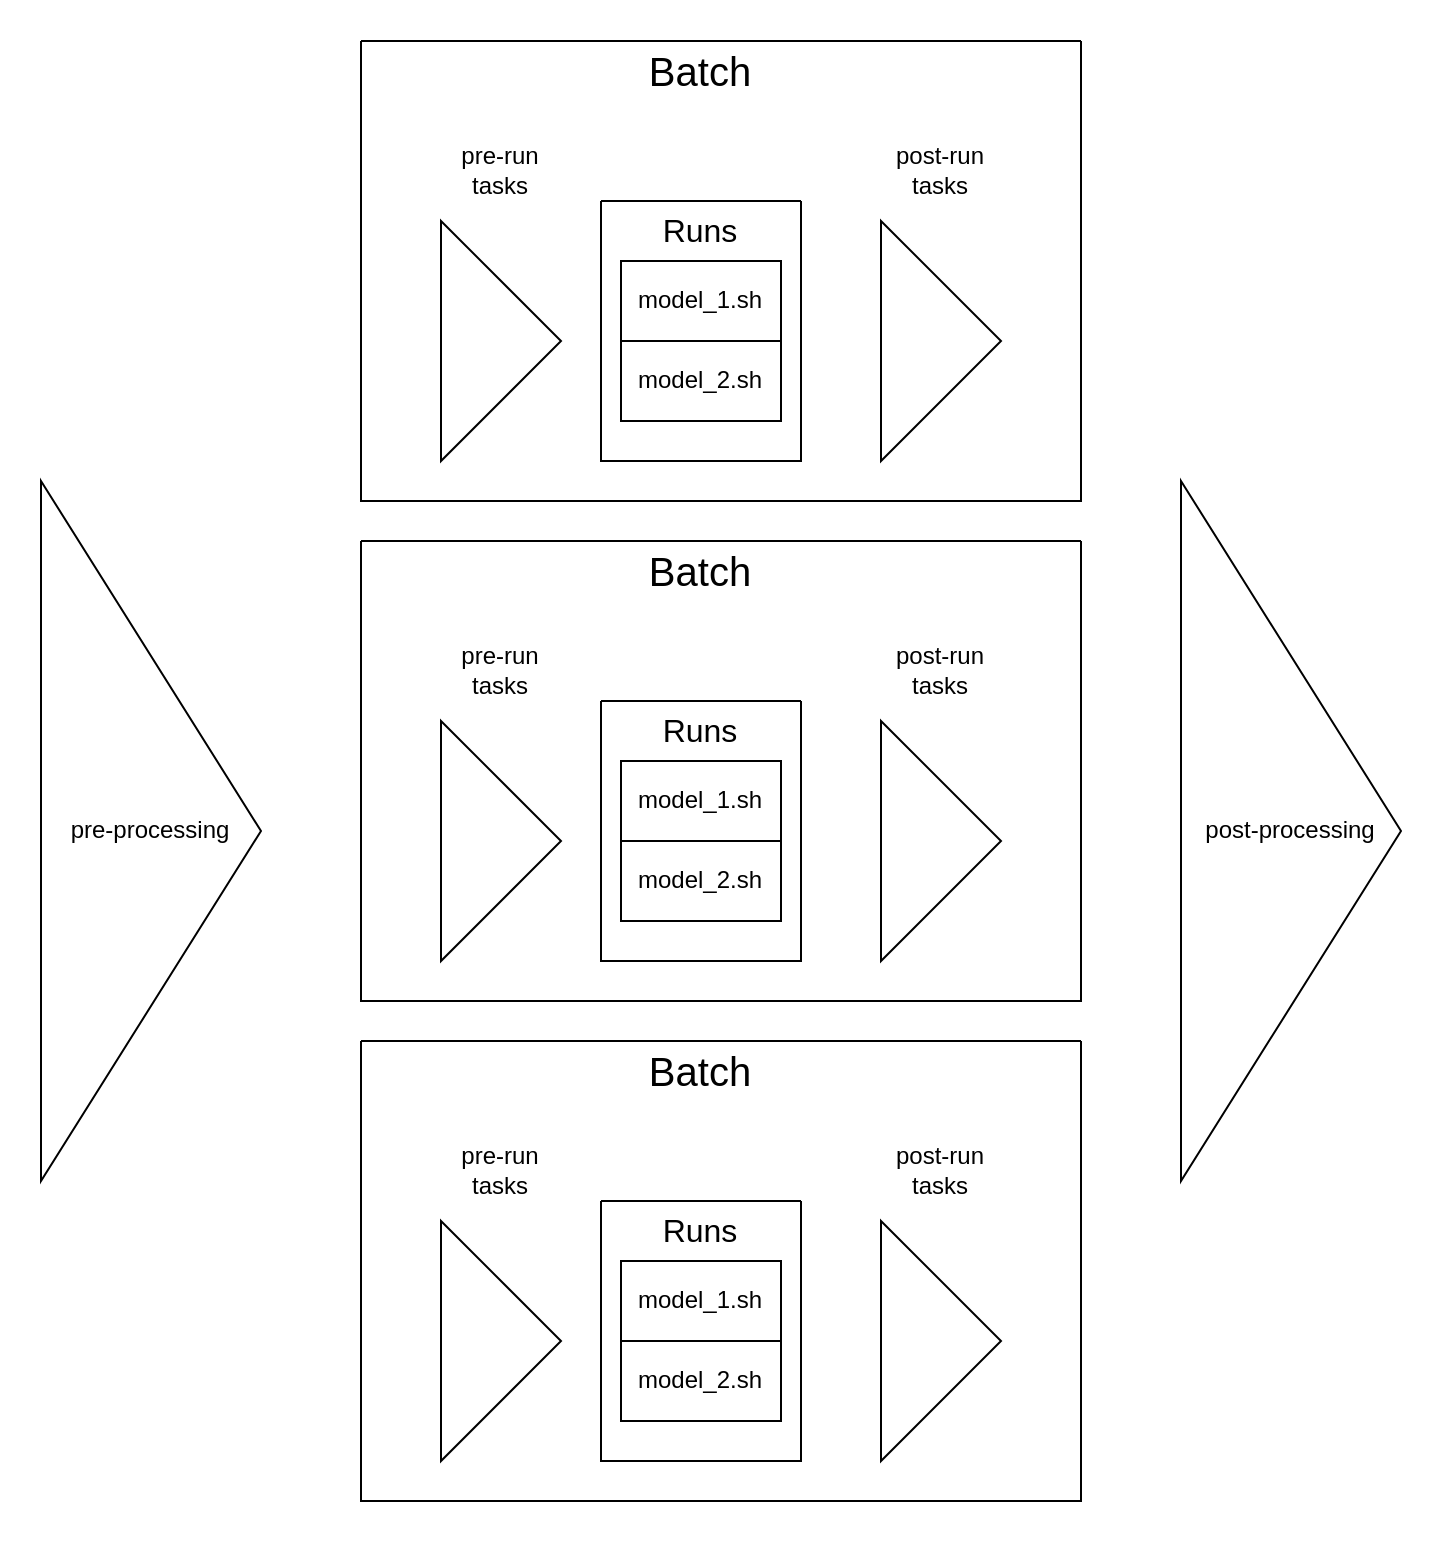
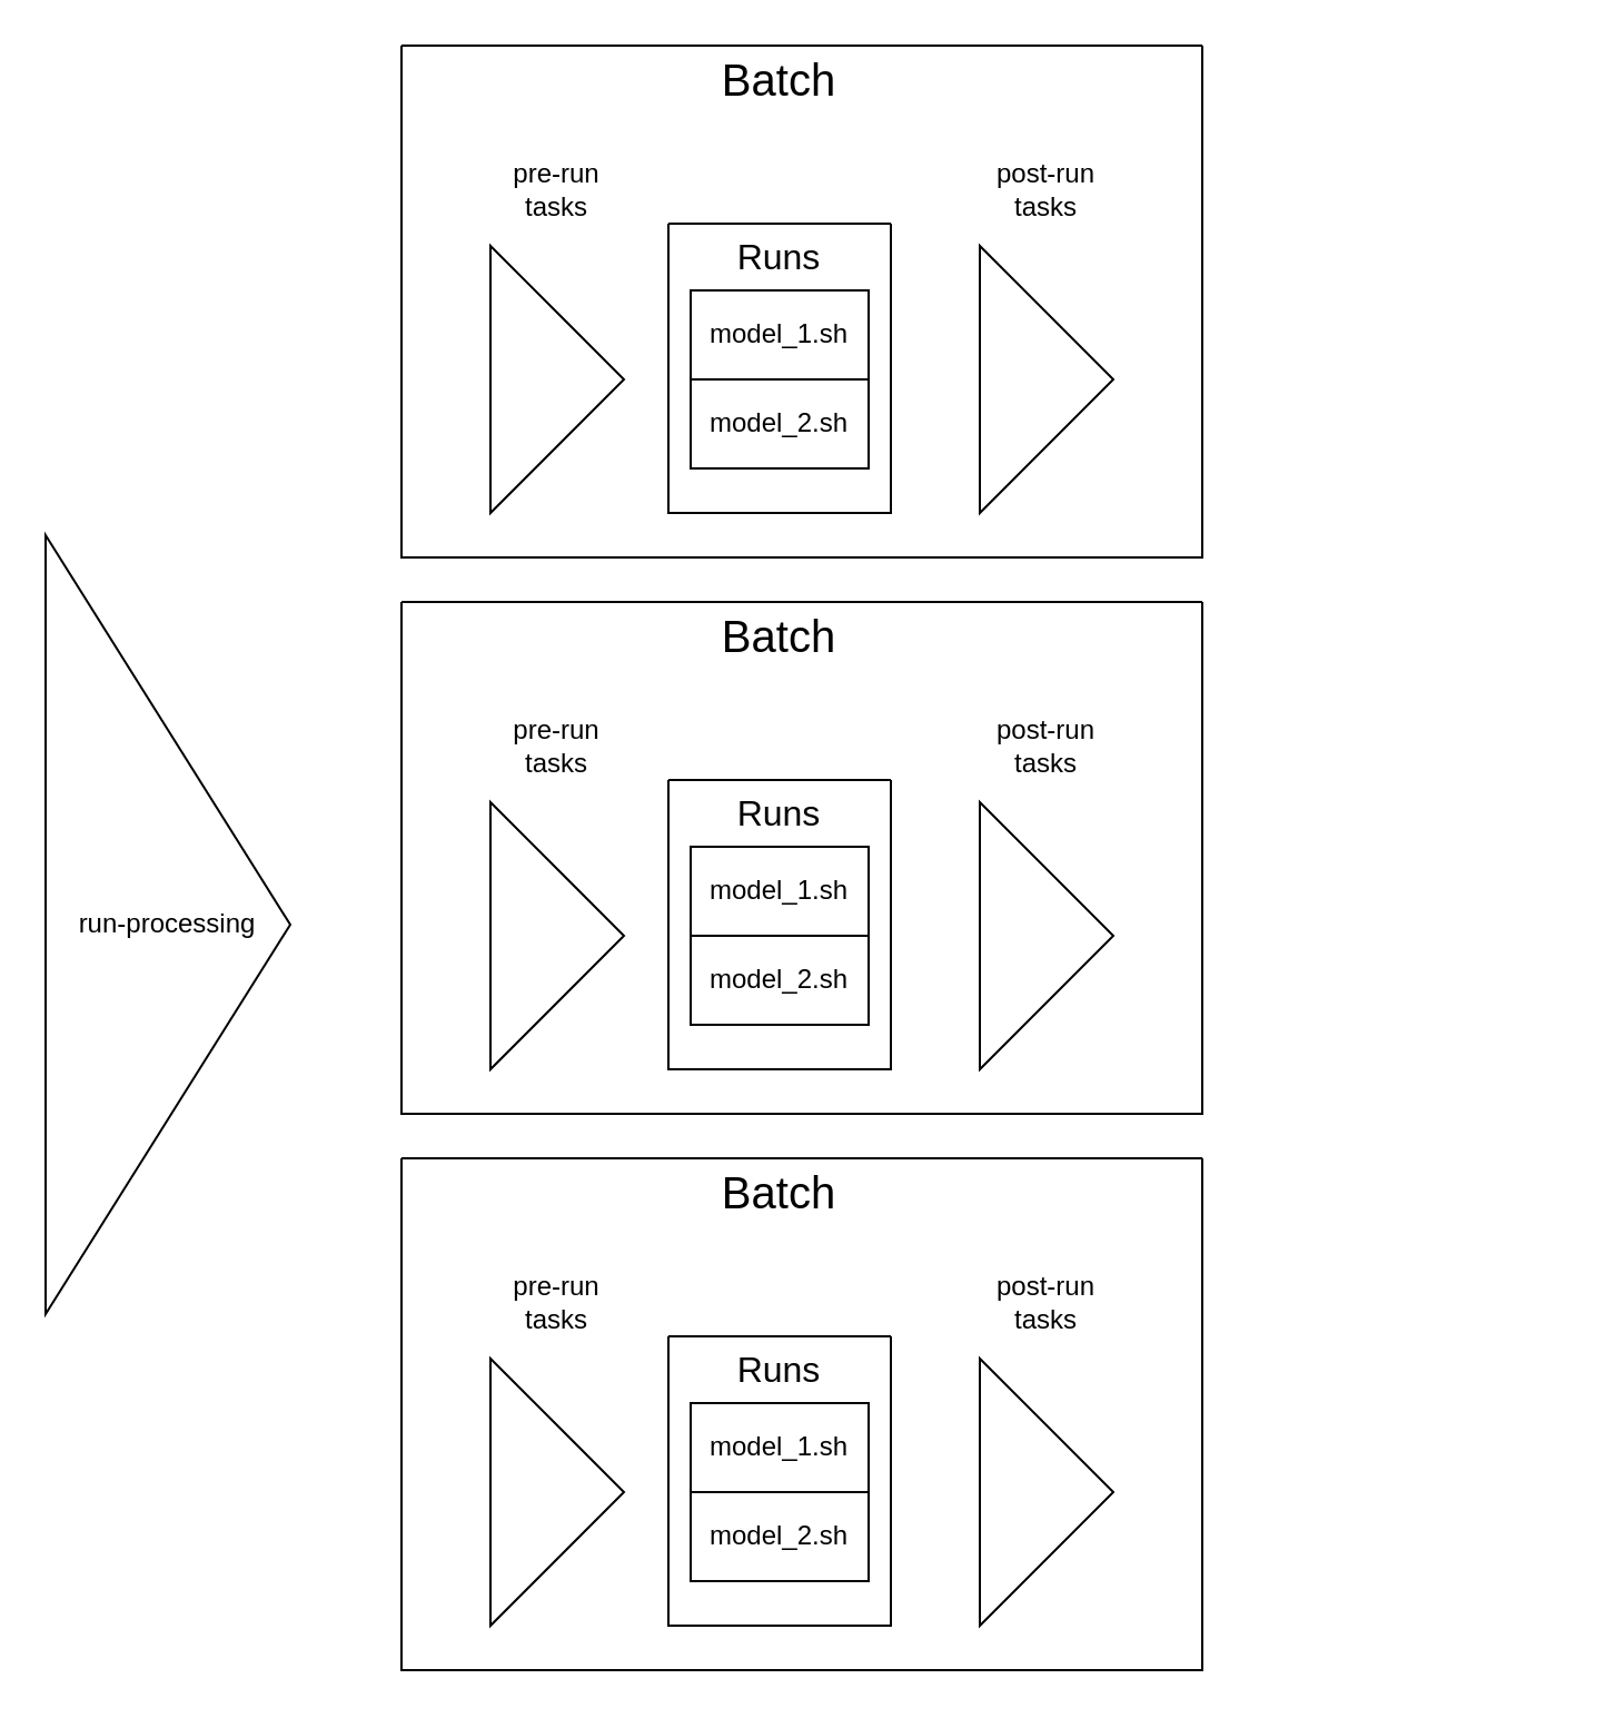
  <mxCell id="0" />
  <mxCell id="1" parent="0" />
  <mxCell id="2" value="" style="triangle;whiteSpace=wrap;html=1;" vertex="1" parent="1"><mxGeometry x="220" y="110" width="60" height="120" as="geometry" /></mxCell>
  <mxCell id="3" value="model_1.sh" style="rounded=0;whiteSpace=wrap;html=1;" vertex="1" parent="1"><mxGeometry x="310" y="130" width="80" height="40" as="geometry" /></mxCell>
  <mxCell id="4" value="model_2.sh" style="rounded=0;whiteSpace=wrap;html=1;" vertex="1" parent="1"><mxGeometry x="310" y="170" width="80" height="40" as="geometry" /></mxCell>
  <mxCell id="5" value="" style="swimlane;startSize=0;" vertex="1" parent="1"><mxGeometry x="300" y="100" width="100" height="130" as="geometry" /></mxCell>
  <mxCell id="6" value="&lt;font style=&quot;font-size: 16px;&quot;&gt;Runs&lt;/font&gt;" style="text;html=1;align=center;verticalAlign=middle;whiteSpace=wrap;rounded=0;" vertex="1" parent="5"><mxGeometry x="20" y="10" width="60" height="10" as="geometry" /></mxCell>
- <mxCell id="7" value="pre-processing" style="triangle;whiteSpace=wrap;html=1;" vertex="1" parent="1"><mxGeometry x="20" y="240" width="110" height="350" as="geometry" /></mxCell>
- <mxCell id="8" value="post-processing" style="triangle;whiteSpace=wrap;html=1;" vertex="1" parent="1"><mxGeometry x="590" y="240" width="110" height="350" as="geometry" /></mxCell>
+ <mxCell id="7" value="run-processing" style="triangle;whiteSpace=wrap;html=1;" vertex="1" parent="1"><mxGeometry x="20" y="240" width="110" height="350" as="geometry" /></mxCell>
  <mxCell id="9" value="" style="triangle;whiteSpace=wrap;html=1;" vertex="1" parent="1"><mxGeometry x="440" y="110" width="60" height="120" as="geometry" /></mxCell>
  <mxCell id="10" value="pre-run tasks" style="text;html=1;align=center;verticalAlign=middle;whiteSpace=wrap;rounded=0;" vertex="1" parent="1"><mxGeometry x="220" y="70" width="60" height="30" as="geometry" /></mxCell>
  <mxCell id="11" value="post-run tasks" style="text;html=1;align=center;verticalAlign=middle;whiteSpace=wrap;rounded=0;" vertex="1" parent="1"><mxGeometry x="440" y="70" width="60" height="30" as="geometry" /></mxCell>
  <mxCell id="12" value="" style="swimlane;startSize=0;" vertex="1" parent="1"><mxGeometry x="180" y="20" width="360" height="230" as="geometry" /></mxCell>
  <mxCell id="13" value="&lt;font style=&quot;font-size: 20px;&quot;&gt;Batch&lt;/font&gt;" style="text;html=1;align=center;verticalAlign=middle;whiteSpace=wrap;rounded=0;" vertex="1" parent="12"><mxGeometry x="140" y="10" width="60" height="10" as="geometry" /></mxCell>
  <mxCell id="14" value="" style="triangle;whiteSpace=wrap;html=1;" vertex="1" parent="1"><mxGeometry x="220" y="360" width="60" height="120" as="geometry" /></mxCell>
  <mxCell id="15" value="model_1.sh" style="rounded=0;whiteSpace=wrap;html=1;" vertex="1" parent="1"><mxGeometry x="310" y="380" width="80" height="40" as="geometry" /></mxCell>
  <mxCell id="16" value="model_2.sh" style="rounded=0;whiteSpace=wrap;html=1;" vertex="1" parent="1"><mxGeometry x="310" y="420" width="80" height="40" as="geometry" /></mxCell>
  <mxCell id="17" value="" style="swimlane;startSize=0;" vertex="1" parent="1"><mxGeometry x="300" y="350" width="100" height="130" as="geometry" /></mxCell>
  <mxCell id="18" value="&lt;font style=&quot;font-size: 16px;&quot;&gt;Runs&lt;/font&gt;" style="text;html=1;align=center;verticalAlign=middle;whiteSpace=wrap;rounded=0;" vertex="1" parent="17"><mxGeometry x="20" y="10" width="60" height="10" as="geometry" /></mxCell>
  <mxCell id="19" value="" style="triangle;whiteSpace=wrap;html=1;" vertex="1" parent="1"><mxGeometry x="440" y="360" width="60" height="120" as="geometry" /></mxCell>
  <mxCell id="20" value="pre-run tasks" style="text;html=1;align=center;verticalAlign=middle;whiteSpace=wrap;rounded=0;" vertex="1" parent="1"><mxGeometry x="220" y="320" width="60" height="30" as="geometry" /></mxCell>
  <mxCell id="21" value="post-run tasks" style="text;html=1;align=center;verticalAlign=middle;whiteSpace=wrap;rounded=0;" vertex="1" parent="1"><mxGeometry x="440" y="320" width="60" height="30" as="geometry" /></mxCell>
  <mxCell id="22" value="" style="swimlane;startSize=0;" vertex="1" parent="1"><mxGeometry x="180" y="270" width="360" height="230" as="geometry" /></mxCell>
  <mxCell id="23" value="&lt;font style=&quot;font-size: 20px;&quot;&gt;Batch&lt;/font&gt;" style="text;html=1;align=center;verticalAlign=middle;whiteSpace=wrap;rounded=0;" vertex="1" parent="22"><mxGeometry x="140" y="10" width="60" height="10" as="geometry" /></mxCell>
  <mxCell id="24" value="" style="triangle;whiteSpace=wrap;html=1;" vertex="1" parent="1"><mxGeometry x="220" y="610" width="60" height="120" as="geometry" /></mxCell>
  <mxCell id="25" value="model_1.sh" style="rounded=0;whiteSpace=wrap;html=1;" vertex="1" parent="1"><mxGeometry x="310" y="630" width="80" height="40" as="geometry" /></mxCell>
  <mxCell id="26" value="model_2.sh" style="rounded=0;whiteSpace=wrap;html=1;" vertex="1" parent="1"><mxGeometry x="310" y="670" width="80" height="40" as="geometry" /></mxCell>
  <mxCell id="27" value="" style="swimlane;startSize=0;" vertex="1" parent="1"><mxGeometry x="300" y="600" width="100" height="130" as="geometry" /></mxCell>
  <mxCell id="28" value="&lt;font style=&quot;font-size: 16px;&quot;&gt;Runs&lt;/font&gt;" style="text;html=1;align=center;verticalAlign=middle;whiteSpace=wrap;rounded=0;" vertex="1" parent="27"><mxGeometry x="20" y="10" width="60" height="10" as="geometry" /></mxCell>
  <mxCell id="29" value="" style="triangle;whiteSpace=wrap;html=1;" vertex="1" parent="1"><mxGeometry x="440" y="610" width="60" height="120" as="geometry" /></mxCell>
  <mxCell id="30" value="pre-run tasks" style="text;html=1;align=center;verticalAlign=middle;whiteSpace=wrap;rounded=0;" vertex="1" parent="1"><mxGeometry x="220" y="570" width="60" height="30" as="geometry" /></mxCell>
  <mxCell id="31" value="post-run tasks" style="text;html=1;align=center;verticalAlign=middle;whiteSpace=wrap;rounded=0;" vertex="1" parent="1"><mxGeometry x="440" y="570" width="60" height="30" as="geometry" /></mxCell>
  <mxCell id="32" value="" style="swimlane;startSize=0;" vertex="1" parent="1"><mxGeometry x="180" y="520" width="360" height="230" as="geometry" /></mxCell>
  <mxCell id="33" value="&lt;font style=&quot;font-size: 20px;&quot;&gt;Batch&lt;/font&gt;" style="text;html=1;align=center;verticalAlign=middle;whiteSpace=wrap;rounded=0;" vertex="1" parent="32"><mxGeometry x="140" y="10" width="60" height="10" as="geometry" /></mxCell>
